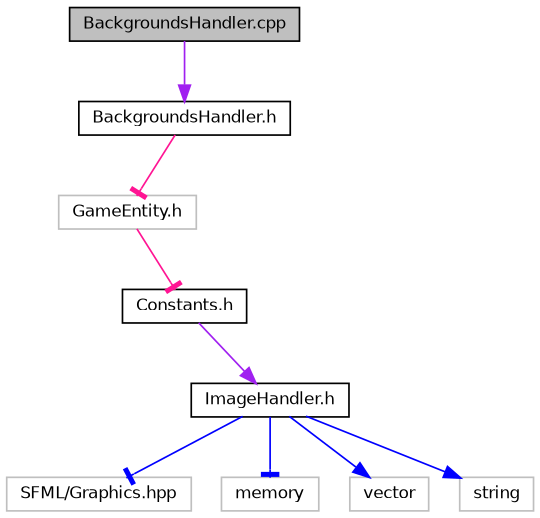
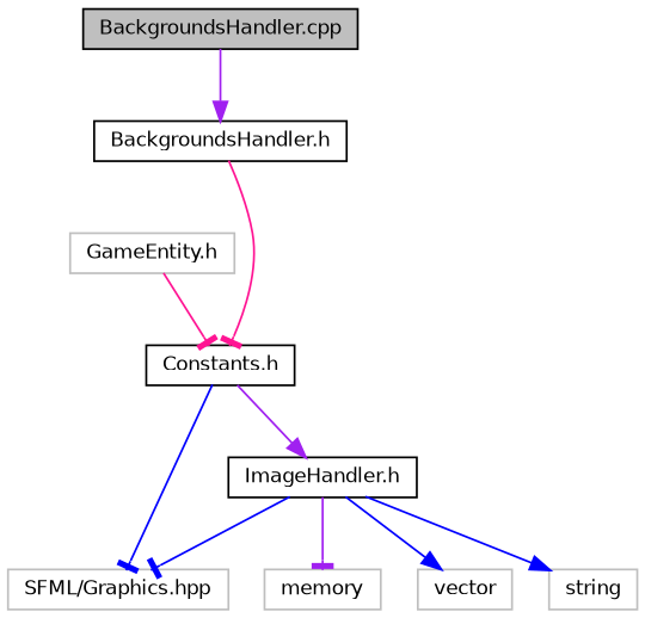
  digraph {
    node [color=grey75 fillcolor=white fontname=Helvetica fontsize=10 shape=record style=filled]
    edge [arrowhead=tee color=blue fontname=Helvetica fontsize=10 labelfontname=Helvetica labelfontsize=10 style=solid]
    n1 [color=black fillcolor=grey75 fontcolor=black height=0.2 label="BackgroundsHandler.cpp" width=0.4]
    n2 [color=black height=0.2 label="BackgroundsHandler.h" width=0.4]
    n3 [height=0.2 label="GameEntity.h" width=0.4]
    n4 [color=black height=0.2 label="Constants.h" width=0.4]
    n5 [color=black height=0.2 label="ImageHandler.h" width=0.4]
    n6 [height=0.2 label="SFML/Graphics.hpp" width=0.4]
    n7 [height=0.2 label=memory width=0.4]
    n8 [height=0.2 label=vector width=0.4]
    n9 [height=0.2 label=string width=0.4]
    n1 -> n2 [arrowhead=normal color=purple]
-   n2 -> n3 [color=deeppink]
+   n2 -> n4 [color=deeppink]
    n3 -> n4 [color=deeppink]
    n4 -> n5 [arrowhead=normal color=purple]
+   n4 -> n6
    n5 -> n6
-   n5 -> n7
+   n5 -> n7 [color=purple]
    n5 -> n8 [arrowhead=normal]
    n5 -> n9 [arrowhead=normal]
  }
